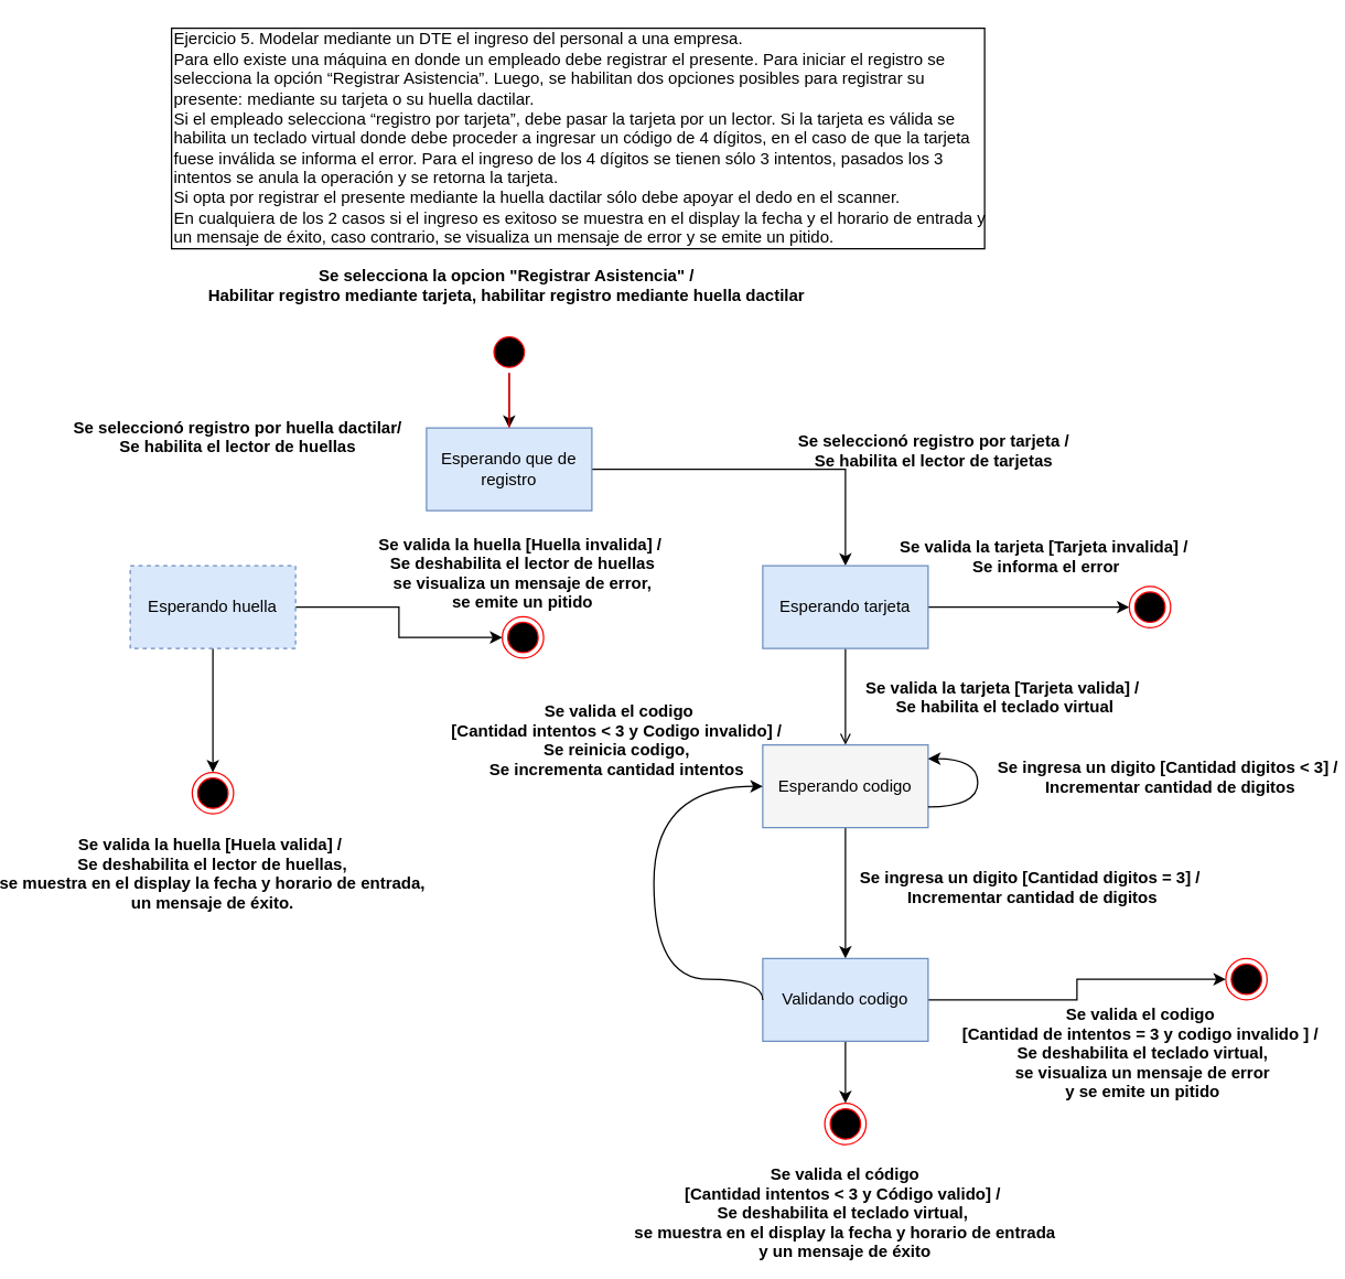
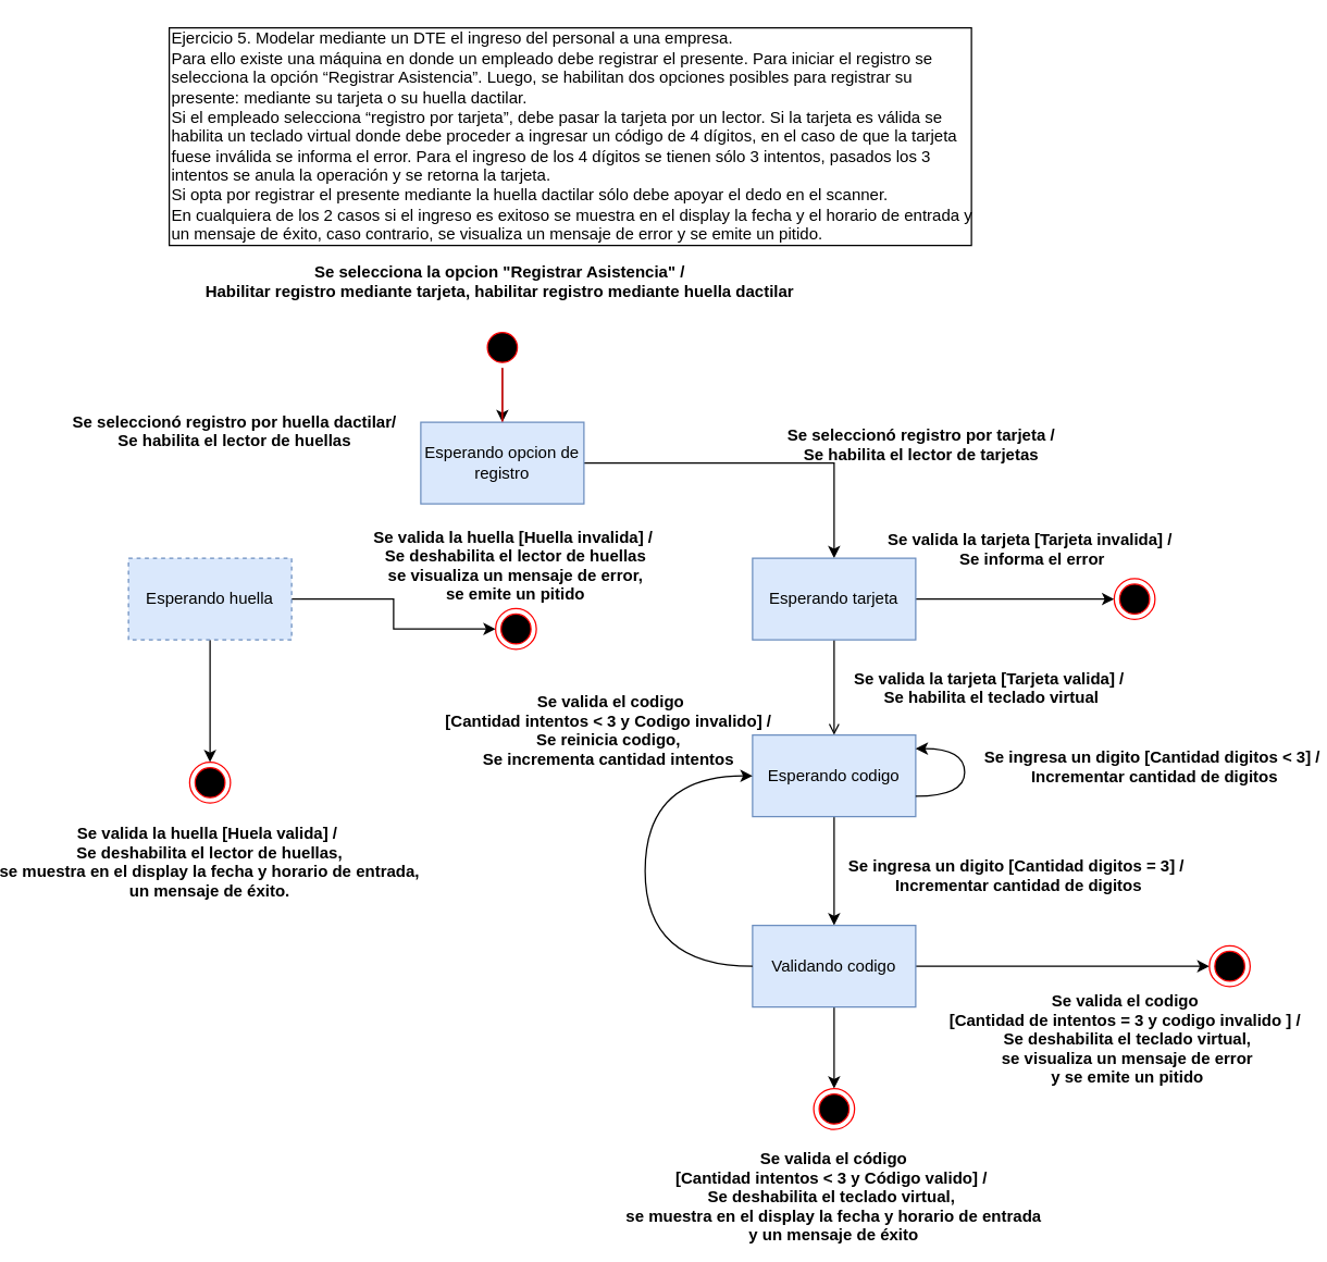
  <mxCell id="0" />
  <mxCell id="1" parent="0" />
  <mxCell id="2" value="Ejercicio 5. Modelar mediante un DTE el ingreso del personal a una empresa.&#10;Para ello existe una máquina en donde un empleado debe registrar el presente. Para iniciar el registro se&#10;selecciona la opción “Registrar Asistencia”. Luego, se habilitan dos opciones posibles para registrar su&#10;presente: mediante su tarjeta o su huella dactilar.&#10;Si el empleado selecciona “registro por tarjeta”, debe pasar la tarjeta por un lector. Si la tarjeta es válida se&#10;habilita un teclado virtual donde debe proceder a ingresar un código de 4 dígitos, en el caso de que la tarjeta&#10;fuese inválida se informa el error. Para el ingreso de los 4 dígitos se tienen sólo 3 intentos, pasados los 3&#10;intentos se anula la operación y se retorna la tarjeta.&#10;Si opta por registrar el presente mediante la huella dactilar sólo debe apoyar el dedo en el scanner.&#10;En cualquiera de los 2 casos si el ingreso es exitoso se muestra en el display la fecha y el horario de entrada y&#10;un mensaje de éxito, caso contrario, se visualiza un mensaje de error y se emite un pitido." style="html=1;align=left;" parent="1" vertex="1"><mxGeometry x="50" y="20" width="590" height="160" as="geometry" /></mxCell>
  <mxCell id="3" value="" style="edgeStyle=orthogonalEdgeStyle;rounded=0;orthogonalLoop=1;jettySize=auto;html=1;" parent="1" source="4" target="8" edge="1"><mxGeometry relative="1" as="geometry" /></mxCell>
  <mxCell id="4" value="" style="ellipse;html=1;shape=startState;fillColor=#000000;strokeColor=#ff0000;align=left;" parent="1" vertex="1"><mxGeometry x="280" y="240" width="30" height="30" as="geometry" /></mxCell>
  <mxCell id="5" value="" style="edgeStyle=orthogonalEdgeStyle;html=1;verticalAlign=bottom;endArrow=open;endSize=8;strokeColor=#ff0000;rounded=0;" parent="1" source="4" edge="1"><mxGeometry relative="1" as="geometry"><mxPoint x="295" y="330" as="targetPoint" /></mxGeometry></mxCell>
  <mxCell id="6" value="Se selecciona la opcion &quot;Registrar Asistencia&quot; / &#10;Habilitar registro mediante tarjeta, habilitar registro mediante huella dactilar &#10;" style="text;align=center;fontStyle=1;verticalAlign=middle;spacingLeft=3;spacingRight=3;strokeColor=none;rotatable=0;points=[[0,0.5],[1,0.5]];portConstraint=eastwest;" parent="1" vertex="1"><mxGeometry x="255" y="200" width="80" height="26" as="geometry" /></mxCell>
  <mxCell id="7" style="edgeStyle=orthogonalEdgeStyle;rounded=0;orthogonalLoop=1;jettySize=auto;html=1;exitX=1;exitY=0.5;exitDx=0;exitDy=0;entryX=0.5;entryY=0;entryDx=0;entryDy=0;" parent="1" source="8" target="11" edge="1"><mxGeometry relative="1" as="geometry"><mxPoint x="470" y="340" as="sourcePoint" /></mxGeometry></mxCell>
- <mxCell id="8" value="Esperando que de registro" style="whiteSpace=wrap;html=1;align=center;strokeColor=#6c8ebf;fillColor=#dae8fc;" parent="1" vertex="1"><mxGeometry x="235" y="310" width="120" height="60" as="geometry" /></mxCell>
+ <mxCell id="8" value="Esperando opcion de registro" style="whiteSpace=wrap;html=1;align=center;strokeColor=#6c8ebf;fillColor=#dae8fc;" parent="1" vertex="1"><mxGeometry x="235" y="310" width="120" height="60" as="geometry" /></mxCell>
  <mxCell id="9" style="edgeStyle=orthogonalEdgeStyle;rounded=0;orthogonalLoop=1;jettySize=auto;html=1;exitX=1;exitY=0.5;exitDx=0;exitDy=0;entryX=0;entryY=0.5;entryDx=0;entryDy=0;" parent="1" source="11" target="13" edge="1"><mxGeometry relative="1" as="geometry" /></mxCell>
  <mxCell id="10" style="edgeStyle=orthogonalEdgeStyle;rounded=0;orthogonalLoop=1;jettySize=auto;html=1;exitX=0.5;exitY=1;exitDx=0;exitDy=0;entryX=0.5;entryY=0;entryDx=0;entryDy=0;endArrow=open;" parent="1" source="11" target="16" edge="1"><mxGeometry relative="1" as="geometry" /></mxCell>
  <mxCell id="11" value="Esperando tarjeta" style="whiteSpace=wrap;html=1;align=center;strokeColor=#6c8ebf;fillColor=#dae8fc;" parent="1" vertex="1"><mxGeometry x="479" y="410" width="120" height="60" as="geometry" /></mxCell>
  <mxCell id="12" value="Se seleccionó registro por tarjeta / &#10;Se habilita el lector de tarjetas &#10;" style="text;align=center;fontStyle=1;verticalAlign=middle;spacingLeft=3;spacingRight=3;strokeColor=none;rotatable=0;points=[[0,0.5],[1,0.5]];portConstraint=eastwest;" parent="1" vertex="1"><mxGeometry x="565" y="320" width="80" height="26" as="geometry" /></mxCell>
  <mxCell id="13" value="" style="ellipse;html=1;shape=endState;fillColor=#000000;strokeColor=#ff0000;align=center;" parent="1" vertex="1"><mxGeometry x="745" y="425" width="30" height="30" as="geometry" /></mxCell>
  <mxCell id="14" value="Se valida la tarjeta [Tarjeta invalida] / &#10;Se informa el error" style="text;align=center;fontStyle=1;verticalAlign=middle;spacingLeft=3;spacingRight=3;strokeColor=none;rotatable=0;points=[[0,0.5],[1,0.5]];portConstraint=eastwest;" parent="1" vertex="1"><mxGeometry x="645" y="390" width="80" height="26" as="geometry" /></mxCell>
  <mxCell id="15" value="" style="edgeStyle=orthogonalEdgeStyle;rounded=0;orthogonalLoop=1;jettySize=auto;html=1;" parent="1" source="16" target="22" edge="1"><mxGeometry relative="1" as="geometry" /></mxCell>
- <mxCell id="16" value="Esperando codigo" style="whiteSpace=wrap;html=1;align=center;strokeColor=#6c8ebf;fillColor=#f5f5f5;" parent="1" vertex="1"><mxGeometry x="479" y="540" width="120" height="60" as="geometry" /></mxCell>
+ <mxCell id="16" value="Esperando codigo" style="whiteSpace=wrap;html=1;align=center;strokeColor=#6c8ebf;fillColor=#dae8fc;" parent="1" vertex="1"><mxGeometry x="479" y="540" width="120" height="60" as="geometry" /></mxCell>
  <mxCell id="17" value="Se valida la tarjeta [Tarjeta valida] / &#10;Se habilita el teclado virtual" style="text;align=center;fontStyle=1;verticalAlign=middle;spacingLeft=3;spacingRight=3;strokeColor=none;rotatable=0;points=[[0,0.5],[1,0.5]];portConstraint=eastwest;" parent="1" vertex="1"><mxGeometry x="615" y="492" width="80" height="26" as="geometry" /></mxCell>
  <mxCell id="18" value="" style="curved=1;endArrow=classic;html=1;rounded=0;edgeStyle=orthogonalEdgeStyle;exitX=1;exitY=0.75;exitDx=0;exitDy=0;" parent="1" source="16" edge="1"><mxGeometry width="50" height="50" relative="1" as="geometry"><mxPoint x="609" y="600" as="sourcePoint" /><mxPoint x="599" y="550" as="targetPoint" /><Array as="points"><mxPoint x="635" y="585" /><mxPoint x="635" y="550" /></Array></mxGeometry></mxCell>
  <mxCell id="19" value="Se ingresa un digito [Cantidad digitos &lt; 3] / &#10;Incrementar cantidad de digitos" style="text;align=center;fontStyle=1;verticalAlign=middle;spacingLeft=3;spacingRight=3;strokeColor=none;rotatable=0;points=[[0,0.5],[1,0.5]];portConstraint=eastwest;" parent="1" vertex="1"><mxGeometry x="735" y="550" width="80" height="26" as="geometry" /></mxCell>
  <mxCell id="20" style="edgeStyle=orthogonalEdgeStyle;rounded=0;orthogonalLoop=1;jettySize=auto;html=1;exitX=0.5;exitY=1;exitDx=0;exitDy=0;entryX=0.5;entryY=0;entryDx=0;entryDy=0;" parent="1" source="22" target="26" edge="1"><mxGeometry relative="1" as="geometry" /></mxCell>
  <mxCell id="21" style="edgeStyle=orthogonalEdgeStyle;rounded=0;orthogonalLoop=1;jettySize=auto;html=1;exitX=1;exitY=0.5;exitDx=0;exitDy=0;entryX=0;entryY=0.5;entryDx=0;entryDy=0;" parent="1" source="22" target="28" edge="1"><mxGeometry relative="1" as="geometry" /></mxCell>
- <mxCell id="22" value="Validando codigo" style="whiteSpace=wrap;html=1;strokeColor=#6c8ebf;fillColor=#dae8fc;" parent="1" vertex="1"><mxGeometry x="479" y="695" width="120" height="60" as="geometry" /></mxCell>
+ <mxCell id="22" value="Validando codigo" style="whiteSpace=wrap;html=1;strokeColor=#6c8ebf;fillColor=#dae8fc;" parent="1" vertex="1"><mxGeometry x="479" y="680" width="120" height="60" as="geometry" /></mxCell>
  <mxCell id="23" value="Se ingresa un digito [Cantidad digitos = 3] / &#10;Incrementar cantidad de digitos" style="text;align=center;fontStyle=1;verticalAlign=middle;spacingLeft=3;spacingRight=3;strokeColor=none;rotatable=0;points=[[0,0.5],[1,0.5]];portConstraint=eastwest;" parent="1" vertex="1"><mxGeometry x="635" y="630" width="80" height="26" as="geometry" /></mxCell>
  <mxCell id="24" value="" style="curved=1;endArrow=classic;html=1;rounded=0;edgeStyle=orthogonalEdgeStyle;exitX=0;exitY=0.5;exitDx=0;exitDy=0;entryX=0;entryY=0.5;entryDx=0;entryDy=0;" parent="1" source="22" target="16" edge="1"><mxGeometry width="50" height="50" relative="1" as="geometry"><mxPoint x="365" y="715" as="sourcePoint" /><mxPoint x="365" y="680" as="targetPoint" /><Array as="points"><mxPoint x="400" y="710" /><mxPoint x="400" y="570" /></Array></mxGeometry></mxCell>
  <mxCell id="25" value="Se valida el codigo &#10;[Cantidad intentos &lt; 3 y Codigo invalido] / &#10;Se reinicia codigo, &#10;Se incrementa cantidad intentos &#10;" style="text;align=center;fontStyle=1;verticalAlign=middle;spacingLeft=3;spacingRight=3;strokeColor=none;rotatable=0;points=[[0,0.5],[1,0.5]];portConstraint=eastwest;" parent="1" vertex="1"><mxGeometry x="335" y="530" width="80" height="26" as="geometry" /></mxCell>
  <mxCell id="26" value="" style="ellipse;html=1;shape=endState;fillColor=#000000;strokeColor=#ff0000;align=center;" parent="1" vertex="1"><mxGeometry x="524" y="800" width="30" height="30" as="geometry" /></mxCell>
  <mxCell id="27" value="Se valida el código &#10;[Cantidad intentos &lt; 3 y Código valido] / &#10;Se deshabilita el teclado virtual, &#10;se muestra en el display la fecha y horario de entrada&#10;y un mensaje de éxito&#10; &#10;" style="text;align=center;fontStyle=1;verticalAlign=middle;spacingLeft=3;spacingRight=3;strokeColor=none;rotatable=0;points=[[0,0.5],[1,0.5]];portConstraint=eastwest;" parent="1" vertex="1"><mxGeometry x="499" y="880" width="80" height="26" as="geometry" /></mxCell>
  <mxCell id="28" value="" style="ellipse;html=1;shape=endState;fillColor=#000000;strokeColor=#ff0000;align=center;" parent="1" vertex="1"><mxGeometry x="815" y="695" width="30" height="30" as="geometry" /></mxCell>
  <mxCell id="29" value="Se valida el codigo &#10;[Cantidad de intentos = 3 y codigo invalido ] / &#10;Se deshabilita el teclado virtual,&#10;se visualiza un mensaje de error&#10;y se emite un pitido" style="text;align=center;fontStyle=1;verticalAlign=middle;spacingLeft=3;spacingRight=3;strokeColor=none;rotatable=0;points=[[0,0.5],[1,0.5]];portConstraint=eastwest;" parent="1" vertex="1"><mxGeometry x="715" y="750" width="80" height="26" as="geometry" /></mxCell>
  <mxCell id="30" style="edgeStyle=orthogonalEdgeStyle;rounded=0;orthogonalLoop=1;jettySize=auto;html=1;exitX=1;exitY=0.5;exitDx=0;exitDy=0;entryX=0;entryY=0.5;entryDx=0;entryDy=0;" parent="1" source="32" target="34" edge="1"><mxGeometry relative="1" as="geometry" /></mxCell>
  <mxCell id="31" style="edgeStyle=orthogonalEdgeStyle;rounded=0;orthogonalLoop=1;jettySize=auto;html=1;exitX=0.5;exitY=1;exitDx=0;exitDy=0;entryX=0.5;entryY=0;entryDx=0;entryDy=0;" parent="1" source="32" target="36" edge="1"><mxGeometry relative="1" as="geometry" /></mxCell>
  <mxCell id="32" value="&lt;font style=&quot;vertical-align: inherit&quot;&gt;&lt;font style=&quot;vertical-align: inherit&quot;&gt;Esperando huella&lt;/font&gt;&lt;/font&gt;" style="whiteSpace=wrap;html=1;align=center;strokeColor=#6c8ebf;fillColor=#dae8fc;dashed=1;" parent="1" vertex="1"><mxGeometry x="20" y="410" width="120" height="60" as="geometry" /></mxCell>
  <mxCell id="33" value="Se seleccionó registro por huella dactilar/  &#10;Se habilita el lector de huellas &#10;" style="text;align=center;fontStyle=1;verticalAlign=middle;spacingLeft=3;spacingRight=3;strokeColor=none;rotatable=0;points=[[0,0.5],[1,0.5]];portConstraint=eastwest;" parent="1" vertex="1"><mxGeometry x="60" y="310" width="80" height="26" as="geometry" /></mxCell>
  <mxCell id="34" value="" style="ellipse;html=1;shape=endState;fillColor=#000000;strokeColor=#ff0000;" parent="1" vertex="1"><mxGeometry x="290" y="447" width="30" height="30" as="geometry" /></mxCell>
  <mxCell id="35" value="Se valida la huella [Huella invalida] / &#10;Se deshabilita el lector de huellas&#10;se visualiza un mensaje de error,&#10;se emite un pitido&#10;&#10;" style="text;align=center;fontStyle=1;verticalAlign=middle;spacingLeft=3;spacingRight=3;strokeColor=none;rotatable=0;points=[[0,0.5],[1,0.5]];portConstraint=eastwest;" parent="1" vertex="1"><mxGeometry x="265" y="416" width="80" height="26" as="geometry" /></mxCell>
  <mxCell id="36" value="" style="ellipse;html=1;shape=endState;fillColor=#000000;strokeColor=#ff0000;" parent="1" vertex="1"><mxGeometry x="65" y="560" width="30" height="30" as="geometry" /></mxCell>
  <mxCell id="37" value="Se valida la huella [Huela valida] / &#10;Se deshabilita el lector de huellas,&#10;se muestra en el display la fecha y horario de entrada,&#10;un mensaje de éxito." style="text;align=center;fontStyle=1;verticalAlign=middle;spacingLeft=3;spacingRight=3;strokeColor=none;rotatable=0;points=[[0,0.5],[1,0.5]];portConstraint=eastwest;" parent="1" vertex="1"><mxGeometry x="40" y="620" width="80" height="26" as="geometry" /></mxCell>
  <mxCell id="38" style="edgeStyle=orthogonalEdgeStyle;rounded=0;orthogonalLoop=1;jettySize=auto;html=1;exitX=1;exitY=0.5;exitDx=0;exitDy=0;" parent="1" source="37" target="37" edge="1"><mxGeometry relative="1" as="geometry" /></mxCell>
